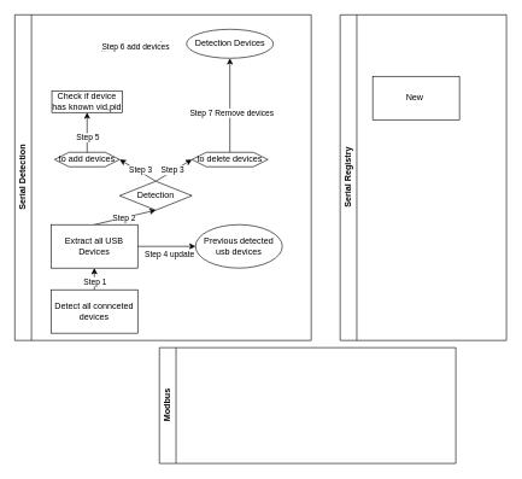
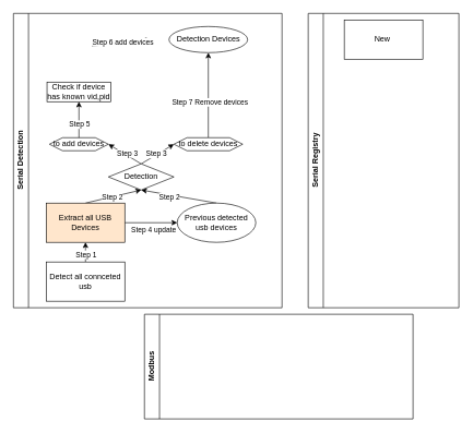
  <mxCell id="0" />
  <mxCell id="1" parent="0" />
  <mxCell id="2" value="Serial Detection" style="swimlane;horizontal=0;whiteSpace=wrap;html=1;" vertex="1" parent="1"><mxGeometry x="20" y="20" width="410" height="450" as="geometry" /></mxCell>
  <mxCell id="3" style="edgeStyle=none;html=1;exitX=0.5;exitY=0;exitDx=0;exitDy=0;entryX=0.5;entryY=1;entryDx=0;entryDy=0;" edge="1" parent="2" source="5" target="10"><mxGeometry relative="1" as="geometry" /></mxCell>
  <mxCell id="4" value="Step 1" style="edgeLabel;html=1;align=center;verticalAlign=middle;resizable=0;points=[];" vertex="1" connectable="0" parent="3"><mxGeometry x="-0.23" relative="1" as="geometry"><mxPoint as="offset" /></mxGeometry></mxCell>
- <mxCell id="5" value="Detect all connceted devices" style="rounded=0;whiteSpace=wrap;html=1;" vertex="1" parent="2"><mxGeometry x="50" y="380" width="120" height="60" as="geometry" /></mxCell>
+ <mxCell id="5" value="Detect all connceted usb" style="rounded=0;whiteSpace=wrap;html=1;" vertex="1" parent="2"><mxGeometry x="50" y="380" width="120" height="60" as="geometry" /></mxCell>
  <mxCell id="6" style="edgeStyle=none;html=1;exitX=0.5;exitY=0;exitDx=0;exitDy=0;entryX=0.5;entryY=1;entryDx=0;entryDy=0;" edge="1" parent="2" source="10" target="17"><mxGeometry relative="1" as="geometry" /></mxCell>
  <mxCell id="7" value="Step 2" style="edgeLabel;html=1;align=center;verticalAlign=middle;resizable=0;points=[];" vertex="1" connectable="0" parent="6"><mxGeometry x="-0.03" relative="1" as="geometry"><mxPoint as="offset" /></mxGeometry></mxCell>
  <mxCell id="8" style="edgeStyle=none;html=1;entryX=0;entryY=0.5;entryDx=0;entryDy=0;" edge="1" parent="2" source="10" target="29"><mxGeometry relative="1" as="geometry"><mxPoint x="260.0" y="320" as="targetPoint" /></mxGeometry></mxCell>
  <mxCell id="9" value="Step 4 update" style="edgeLabel;html=1;align=center;verticalAlign=middle;resizable=0;points=[];" vertex="1" connectable="0" parent="8"><mxGeometry x="-0.271" y="-2" relative="1" as="geometry"><mxPoint x="14" y="8" as="offset" /></mxGeometry></mxCell>
- <mxCell id="10" value="Extract all USB Devices" style="rounded=0;whiteSpace=wrap;html=1;" vertex="1" parent="2"><mxGeometry x="50" y="290" width="120" height="60" as="geometry" /></mxCell>
+ <mxCell id="10" value="Extract all USB Devices" style="rounded=0;whiteSpace=wrap;html=1;fillColor=#ffe6cc;" vertex="1" parent="2"><mxGeometry x="50" y="290" width="120" height="60" as="geometry" /></mxCell>
+ <mxCell id="11" style="edgeStyle=none;html=1;exitX=0.5;exitY=0;exitDx=0;exitDy=0;entryX=0.5;entryY=1;entryDx=0;entryDy=0;" edge="1" parent="2" source="29" target="17"><mxGeometry relative="1" as="geometry"><mxPoint x="200" y="270" as="targetPoint" /><mxPoint x="320.0" y="350" as="sourcePoint" /></mxGeometry></mxCell>
+ <mxCell id="12" value="Step 2" style="edgeLabel;html=1;align=center;verticalAlign=middle;resizable=0;points=[];" vertex="1" connectable="0" parent="11"><mxGeometry x="0.257" y="3" relative="1" as="geometry"><mxPoint as="offset" /></mxGeometry></mxCell>
  <mxCell id="13" style="edgeStyle=none;html=1;exitX=0.5;exitY=0;exitDx=0;exitDy=0;entryX=1;entryY=0.5;entryDx=0;entryDy=0;" edge="1" parent="2" source="17" target="18"><mxGeometry relative="1" as="geometry" /></mxCell>
  <mxCell id="14" value="Step 3" style="edgeLabel;html=1;align=center;verticalAlign=middle;resizable=0;points=[];" vertex="1" connectable="0" parent="13"><mxGeometry x="-0.089" y="-3" relative="1" as="geometry"><mxPoint as="offset" /></mxGeometry></mxCell>
  <mxCell id="15" style="edgeStyle=none;html=1;exitX=0.5;exitY=0;exitDx=0;exitDy=0;entryX=0;entryY=0.5;entryDx=0;entryDy=0;" edge="1" parent="2" source="17" target="21"><mxGeometry relative="1" as="geometry" /></mxCell>
  <mxCell id="16" value="Step 3" style="edgeLabel;html=1;align=center;verticalAlign=middle;resizable=0;points=[];" vertex="1" connectable="0" parent="15"><mxGeometry x="-0.069" y="2" relative="1" as="geometry"><mxPoint as="offset" /></mxGeometry></mxCell>
  <mxCell id="17" value="Detection" style="rhombus;whiteSpace=wrap;html=1;" vertex="1" parent="2"><mxGeometry x="145" y="230" width="100" height="40" as="geometry" /></mxCell>
  <mxCell id="18" value="to add devices&lt;span style=&quot;font-family: monospace; font-size: 0px; text-align: start; text-wrap-mode: nowrap;&quot;&gt;%3CmxGraphModel%3E%3Croot%3E%3CmxCell%20id%3D%220%22%2F%3E%3CmxCell%20id%3D%221%22%20parent%3D%220%22%2F%3E%3CmxCell%20id%3D%222%22%20value%3D%22Connected%20Devices%22%20style%3D%22rounded%3D0%3BwhiteSpace%3Dwrap%3Bhtml%3D1%3B%22%20vertex%3D%221%22%20parent%3D%221%22%3E%3CmxGeometry%20x%3D%22240%22%20y%3D%22460%22%20width%3D%22120%22%20height%3D%2260%22%20as%3D%22geometry%22%2F%3E%3C%2FmxCell%3E%3C%2Froot%3E%3C%2FmxGraphModel%3E&lt;/span&gt;" style="shape=hexagon;perimeter=hexagonPerimeter2;whiteSpace=wrap;html=1;fixedSize=1;" vertex="1" parent="2"><mxGeometry x="55" y="190" width="90" height="20" as="geometry" /></mxCell>
  <mxCell id="19" style="edgeStyle=none;html=1;exitX=0.5;exitY=0;exitDx=0;exitDy=0;entryX=0.5;entryY=1;entryDx=0;entryDy=0;" edge="1" parent="2" source="21" target="28"><mxGeometry relative="1" as="geometry"><mxPoint x="270.0" y="70" as="targetPoint" /></mxGeometry></mxCell>
  <mxCell id="20" value="&lt;span style=&quot;color: rgb(0, 0, 0);&quot;&gt;Step 7 Remove devices&lt;/span&gt;" style="edgeLabel;html=1;align=center;verticalAlign=middle;resizable=0;points=[];" vertex="1" connectable="0" parent="19"><mxGeometry x="-0.157" y="-2" relative="1" as="geometry"><mxPoint as="offset" /></mxGeometry></mxCell>
  <mxCell id="21" value="to delete devices" style="shape=hexagon;perimeter=hexagonPerimeter2;whiteSpace=wrap;html=1;fixedSize=1;" vertex="1" parent="2"><mxGeometry x="245" y="190" width="105" height="20" as="geometry" /></mxCell>
  <mxCell id="22" style="edgeStyle=none;html=1;entryX=0;entryY=0.5;entryDx=0;entryDy=0;" edge="1" parent="2"><mxGeometry relative="1" as="geometry"><mxPoint x="120" y="50" as="sourcePoint" /><mxPoint x="210.0" y="40" as="targetPoint" /></mxGeometry></mxCell>
  <mxCell id="23" value="Text" style="edgeLabel;html=1;align=center;verticalAlign=middle;resizable=0;points=[];" vertex="1" connectable="0" parent="22"><mxGeometry x="0.056" y="-1" relative="1" as="geometry"><mxPoint as="offset" /></mxGeometry></mxCell>
  <mxCell id="24" value="Step 6 add devices" style="edgeLabel;html=1;align=center;verticalAlign=middle;resizable=0;points=[];" vertex="1" connectable="0" parent="22"><mxGeometry x="0.032" y="1" relative="1" as="geometry"><mxPoint as="offset" /></mxGeometry></mxCell>
  <mxCell id="25" value="Check if device has known vid,pid" style="rounded=0;whiteSpace=wrap;html=1;" vertex="1" parent="2"><mxGeometry x="51.25" y="105" width="97.5" height="30" as="geometry" /></mxCell>
  <mxCell id="26" style="edgeStyle=none;html=1;exitX=0.5;exitY=0;exitDx=0;exitDy=0;" edge="1" parent="2" source="18" target="25"><mxGeometry relative="1" as="geometry"><mxPoint x="100.121" y="170" as="targetPoint" /></mxGeometry></mxCell>
  <mxCell id="27" value="Step 5" style="edgeLabel;html=1;align=center;verticalAlign=middle;resizable=0;points=[];" vertex="1" connectable="0" parent="26"><mxGeometry x="-0.251" relative="1" as="geometry"><mxPoint as="offset" /></mxGeometry></mxCell>
  <mxCell id="28" value="&lt;span style=&quot;color: rgb(0, 0, 0);&quot;&gt;Detection Devices&lt;/span&gt;" style="ellipse;whiteSpace=wrap;html=1;" vertex="1" parent="2"><mxGeometry x="237.5" y="20" width="120" height="40" as="geometry" /></mxCell>
  <mxCell id="29" value="&lt;span style=&quot;color: rgb(0, 0, 0);&quot;&gt;Previous detected usb devices&lt;/span&gt;" style="ellipse;whiteSpace=wrap;html=1;" vertex="1" parent="2"><mxGeometry x="250" y="290" width="120" height="60" as="geometry" /></mxCell>
  <mxCell id="30" value="Modbus" style="swimlane;horizontal=0;whiteSpace=wrap;html=1;" vertex="1" parent="1"><mxGeometry x="220" y="480" width="410" height="160" as="geometry" /></mxCell>
  <mxCell id="31" value="Serial Registry" style="swimlane;horizontal=0;whiteSpace=wrap;html=1;" vertex="1" parent="1"><mxGeometry x="470" y="20" width="230" height="450" as="geometry" /></mxCell>
- <mxCell id="32" value="New&amp;nbsp;" style="rounded=0;whiteSpace=wrap;html=1;" vertex="1" parent="31"><mxGeometry x="45" y="85" width="120" height="60" as="geometry" /></mxCell>
+ <mxCell id="32" value="New&amp;nbsp;" style="rounded=0;whiteSpace=wrap;html=1;" vertex="1" parent="31"><mxGeometry x="55" y="10" width="120" height="60" as="geometry" /></mxCell>
